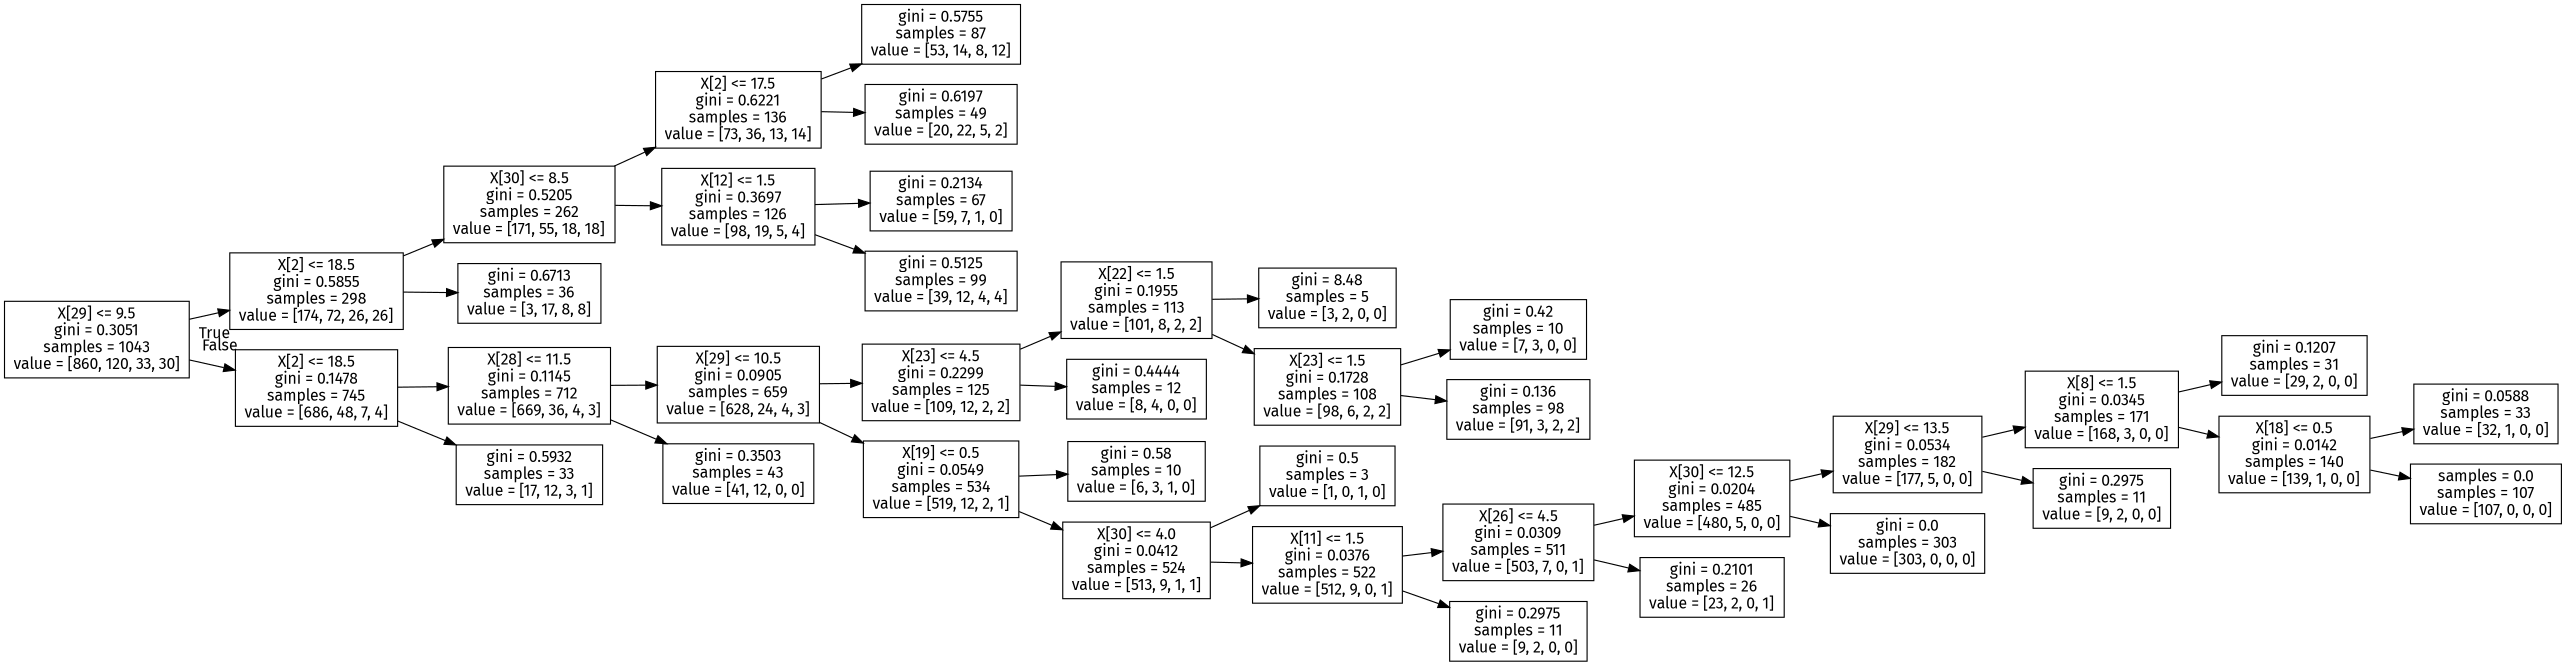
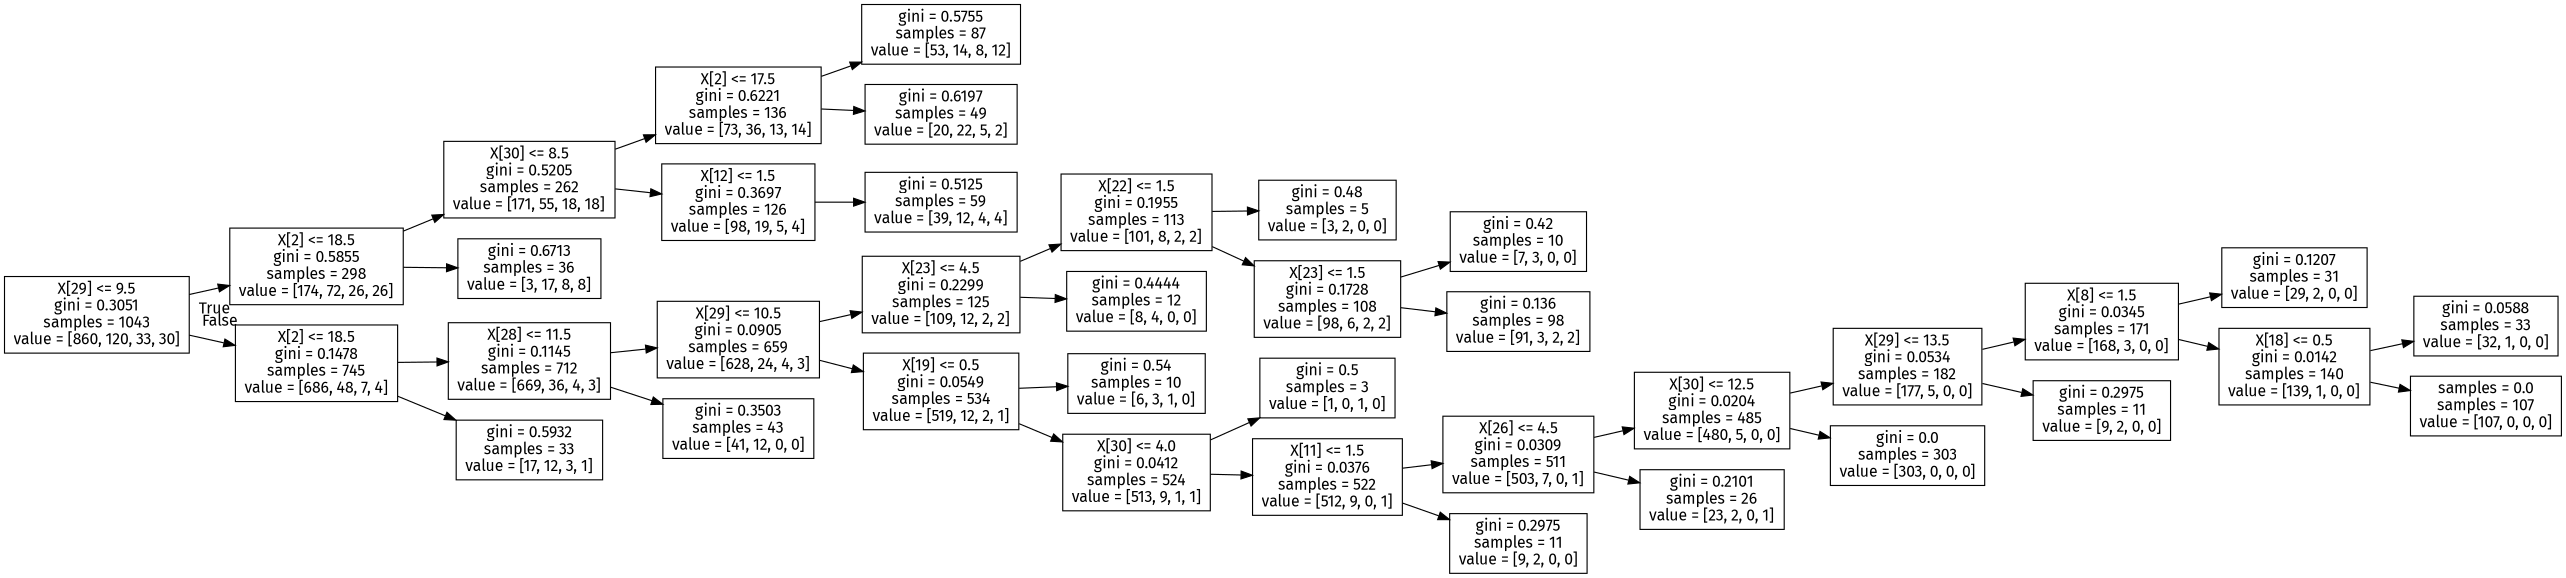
  digraph {
    fontname="Fira Sans"
    rankdir=LR
    node [fontname="Fira Sans" shape=box]
    edge [fontname="Fira Sans"]
    n1 [label="X[29] <= 9.5\ngini = 0.3051\nsamples = 1043\nvalue = [860, 120, 33, 30]"]
    n2 [label="X[2] <= 18.5\ngini = 0.5855\nsamples = 298\nvalue = [174, 72, 26, 26]"]
    n3 [label="X[2] <= 18.5\ngini = 0.1478\nsamples = 745\nvalue = [686, 48, 7, 4]"]
    n4 [label="X[30] <= 8.5\ngini = 0.5205\nsamples = 262\nvalue = [171, 55, 18, 18]"]
    n5 [label="gini = 0.6713\nsamples = 36\nvalue = [3, 17, 8, 8]"]
    n6 [label="X[28] <= 11.5\ngini = 0.1145\nsamples = 712\nvalue = [669, 36, 4, 3]"]
    n7 [label="gini = 0.5932\nsamples = 33\nvalue = [17, 12, 3, 1]"]
    n8 [label="X[2] <= 17.5\ngini = 0.6221\nsamples = 136\nvalue = [73, 36, 13, 14]"]
    n9 [label="X[12] <= 1.5\ngini = 0.3697\nsamples = 126\nvalue = [98, 19, 5, 4]"]
    n10 [label="gini = 0.5755\nsamples = 87\nvalue = [53, 14, 8, 12]"]
    n11 [label="gini = 0.6197\nsamples = 49\nvalue = [20, 22, 5, 2]"]
-   n12 [label="gini = 0.2134\nsamples = 67\nvalue = [59, 7, 1, 0]"]
-   n13 [label="gini = 0.5125\nsamples = 99\nvalue = [39, 12, 4, 4]"]
+   n13 [label="gini = 0.5125\nsamples = 59\nvalue = [39, 12, 4, 4]"]
    n14 [label="X[29] <= 10.5\ngini = 0.0905\nsamples = 659\nvalue = [628, 24, 4, 3]"]
    n15 [label="gini = 0.3503\nsamples = 43\nvalue = [41, 12, 0, 0]"]
    n16 [label="X[23] <= 4.5\ngini = 0.2299\nsamples = 125\nvalue = [109, 12, 2, 2]"]
    n17 [label="X[19] <= 0.5\ngini = 0.0549\nsamples = 534\nvalue = [519, 12, 2, 1]"]
    n18 [label="X[22] <= 1.5\ngini = 0.1955\nsamples = 113\nvalue = [101, 8, 2, 2]"]
    n19 [label="gini = 0.4444\nsamples = 12\nvalue = [8, 4, 0, 0]"]
-   n20 [label="gini = 0.58\nsamples = 10\nvalue = [6, 3, 1, 0]"]
+   n20 [label="gini = 0.54\nsamples = 10\nvalue = [6, 3, 1, 0]"]
    n21 [label="X[30] <= 4.0\ngini = 0.0412\nsamples = 524\nvalue = [513, 9, 1, 1]"]
-   n22 [label="gini = 8.48\nsamples = 5\nvalue = [3, 2, 0, 0]"]
+   n22 [label="gini = 0.48\nsamples = 5\nvalue = [3, 2, 0, 0]"]
    n23 [label="X[23] <= 1.5\ngini = 0.1728\nsamples = 108\nvalue = [98, 6, 2, 2]"]
    n24 [label="gini = 0.42\nsamples = 10\nvalue = [7, 3, 0, 0]"]
    n25 [label="gini = 0.136\nsamples = 98\nvalue = [91, 3, 2, 2]"]
    n26 [label="gini = 0.5\nsamples = 3\nvalue = [1, 0, 1, 0]"]
    n27 [label="X[11] <= 1.5\ngini = 0.0376\nsamples = 522\nvalue = [512, 9, 0, 1]"]
    n28 [label="X[26] <= 4.5\ngini = 0.0309\nsamples = 511\nvalue = [503, 7, 0, 1]"]
    n29 [label="gini = 0.2975\nsamples = 11\nvalue = [9, 2, 0, 0]"]
    n30 [label="X[30] <= 12.5\ngini = 0.0204\nsamples = 485\nvalue = [480, 5, 0, 0]"]
    n31 [label="gini = 0.2101\nsamples = 26\nvalue = [23, 2, 0, 1]"]
    n32 [label="X[29] <= 13.5\ngini = 0.0534\nsamples = 182\nvalue = [177, 5, 0, 0]"]
    n33 [label="gini = 0.0\nsamples = 303\nvalue = [303, 0, 0, 0]"]
    n34 [label="X[8] <= 1.5\ngini = 0.0345\nsamples = 171\nvalue = [168, 3, 0, 0]"]
    n35 [label="gini = 0.2975\nsamples = 11\nvalue = [9, 2, 0, 0]"]
    n36 [label="gini = 0.1207\nsamples = 31\nvalue = [29, 2, 0, 0]"]
    n37 [label="X[18] <= 0.5\ngini = 0.0142\nsamples = 140\nvalue = [139, 1, 0, 0]"]
    n38 [label="gini = 0.0588\nsamples = 33\nvalue = [32, 1, 0, 0]"]
    n39 [label="samples = 0.0\nsamples = 107\nvalue = [107, 0, 0, 0]"]
    n1 -> n2 [headlabel=True labelangle=45 labeldistance=2.5]
    n1 -> n3 [headlabel=False labelangle=-45 labeldistance=2.5]
    n2 -> n4
    n2 -> n5
    n3 -> n6
    n3 -> n7
    n4 -> n8
    n4 -> n9
    n6 -> n14
    n6 -> n15
    n8 -> n10
    n8 -> n11
-   n9 -> n12
    n9 -> n13
    n14 -> n16
    n14 -> n17
    n16 -> n18
    n16 -> n19
    n17 -> n20
    n17 -> n21
    n18 -> n22
    n18 -> n23
    n21 -> n26
    n21 -> n27
    n23 -> n24
    n23 -> n25
    n27 -> n28
    n27 -> n29
    n28 -> n30
    n28 -> n31
    n30 -> n32
    n30 -> n33
    n32 -> n34
    n32 -> n35
    n34 -> n36
    n34 -> n37
    n37 -> n38
    n37 -> n39
  }
